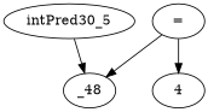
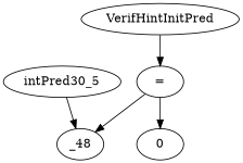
  digraph {
    n1 [label=intPred30_5]
    n2 [label=_48]
+   n3 [label=VerifHintInitPred]
    n4 [label="="]
-   n5 [label=4]
+   n5 [label=0]
    n1 -> n2
+   n3 -> n4
    n4 -> n2
    n4 -> n5
  }
